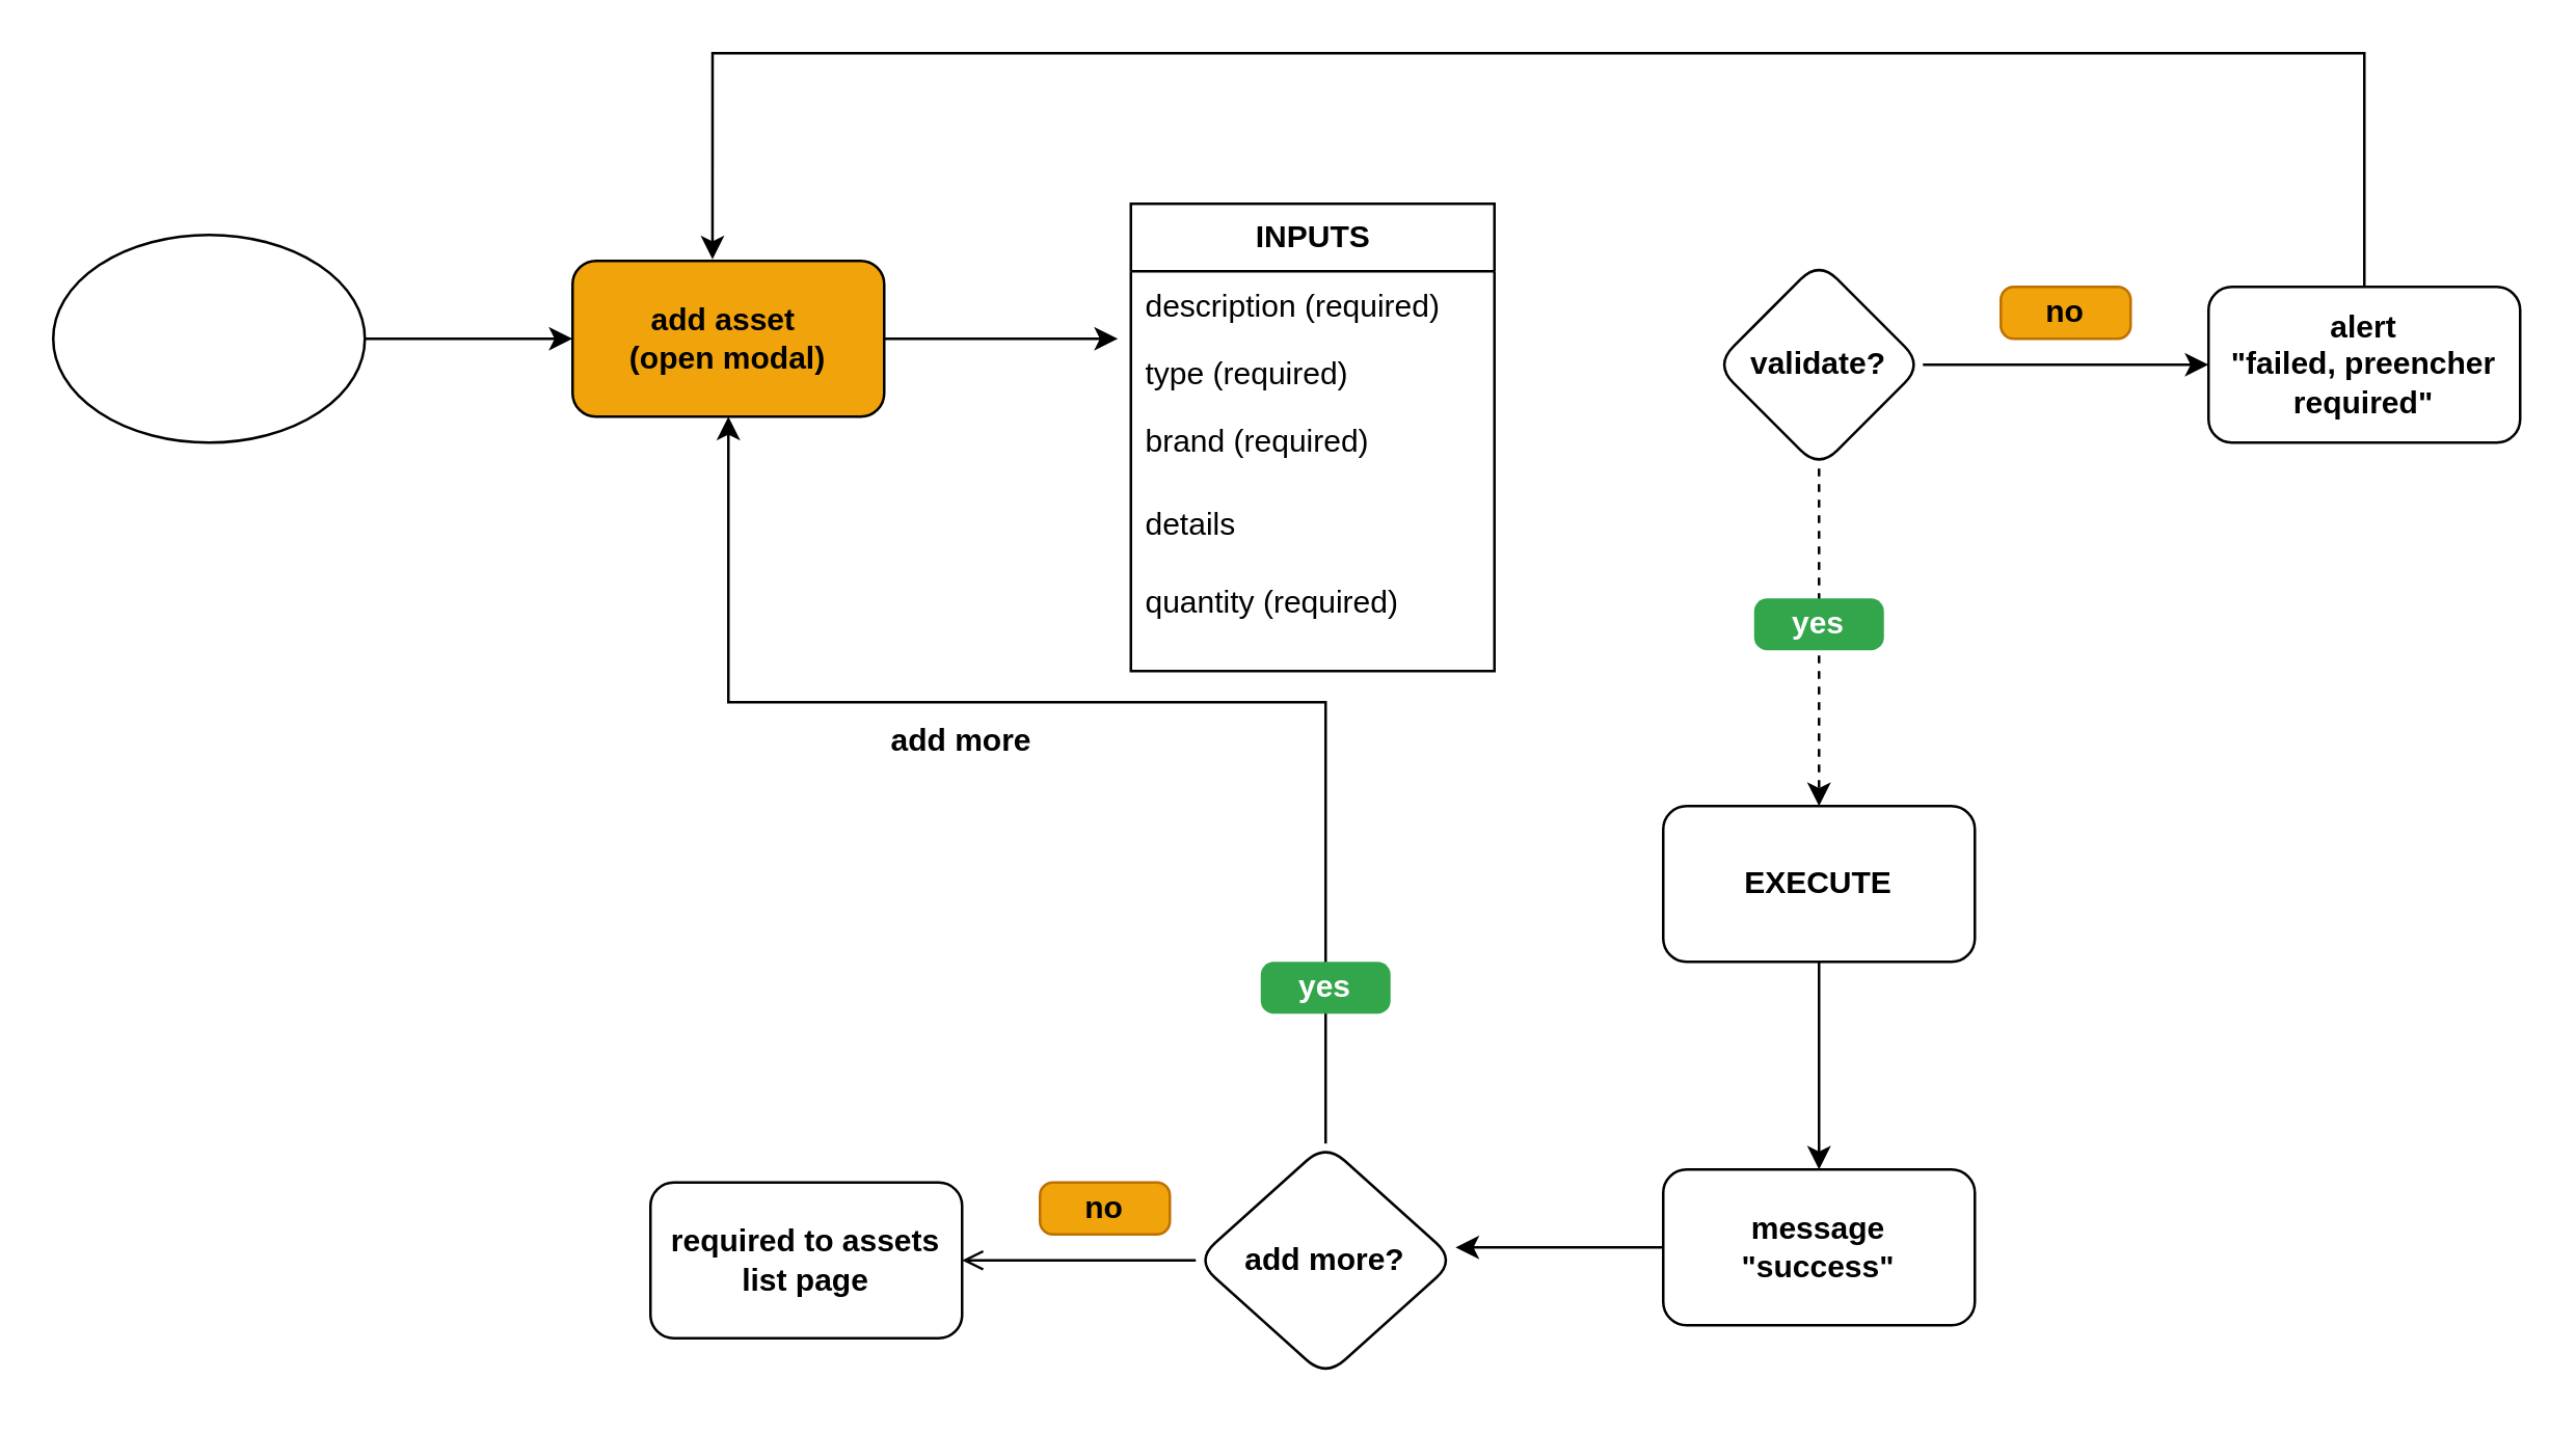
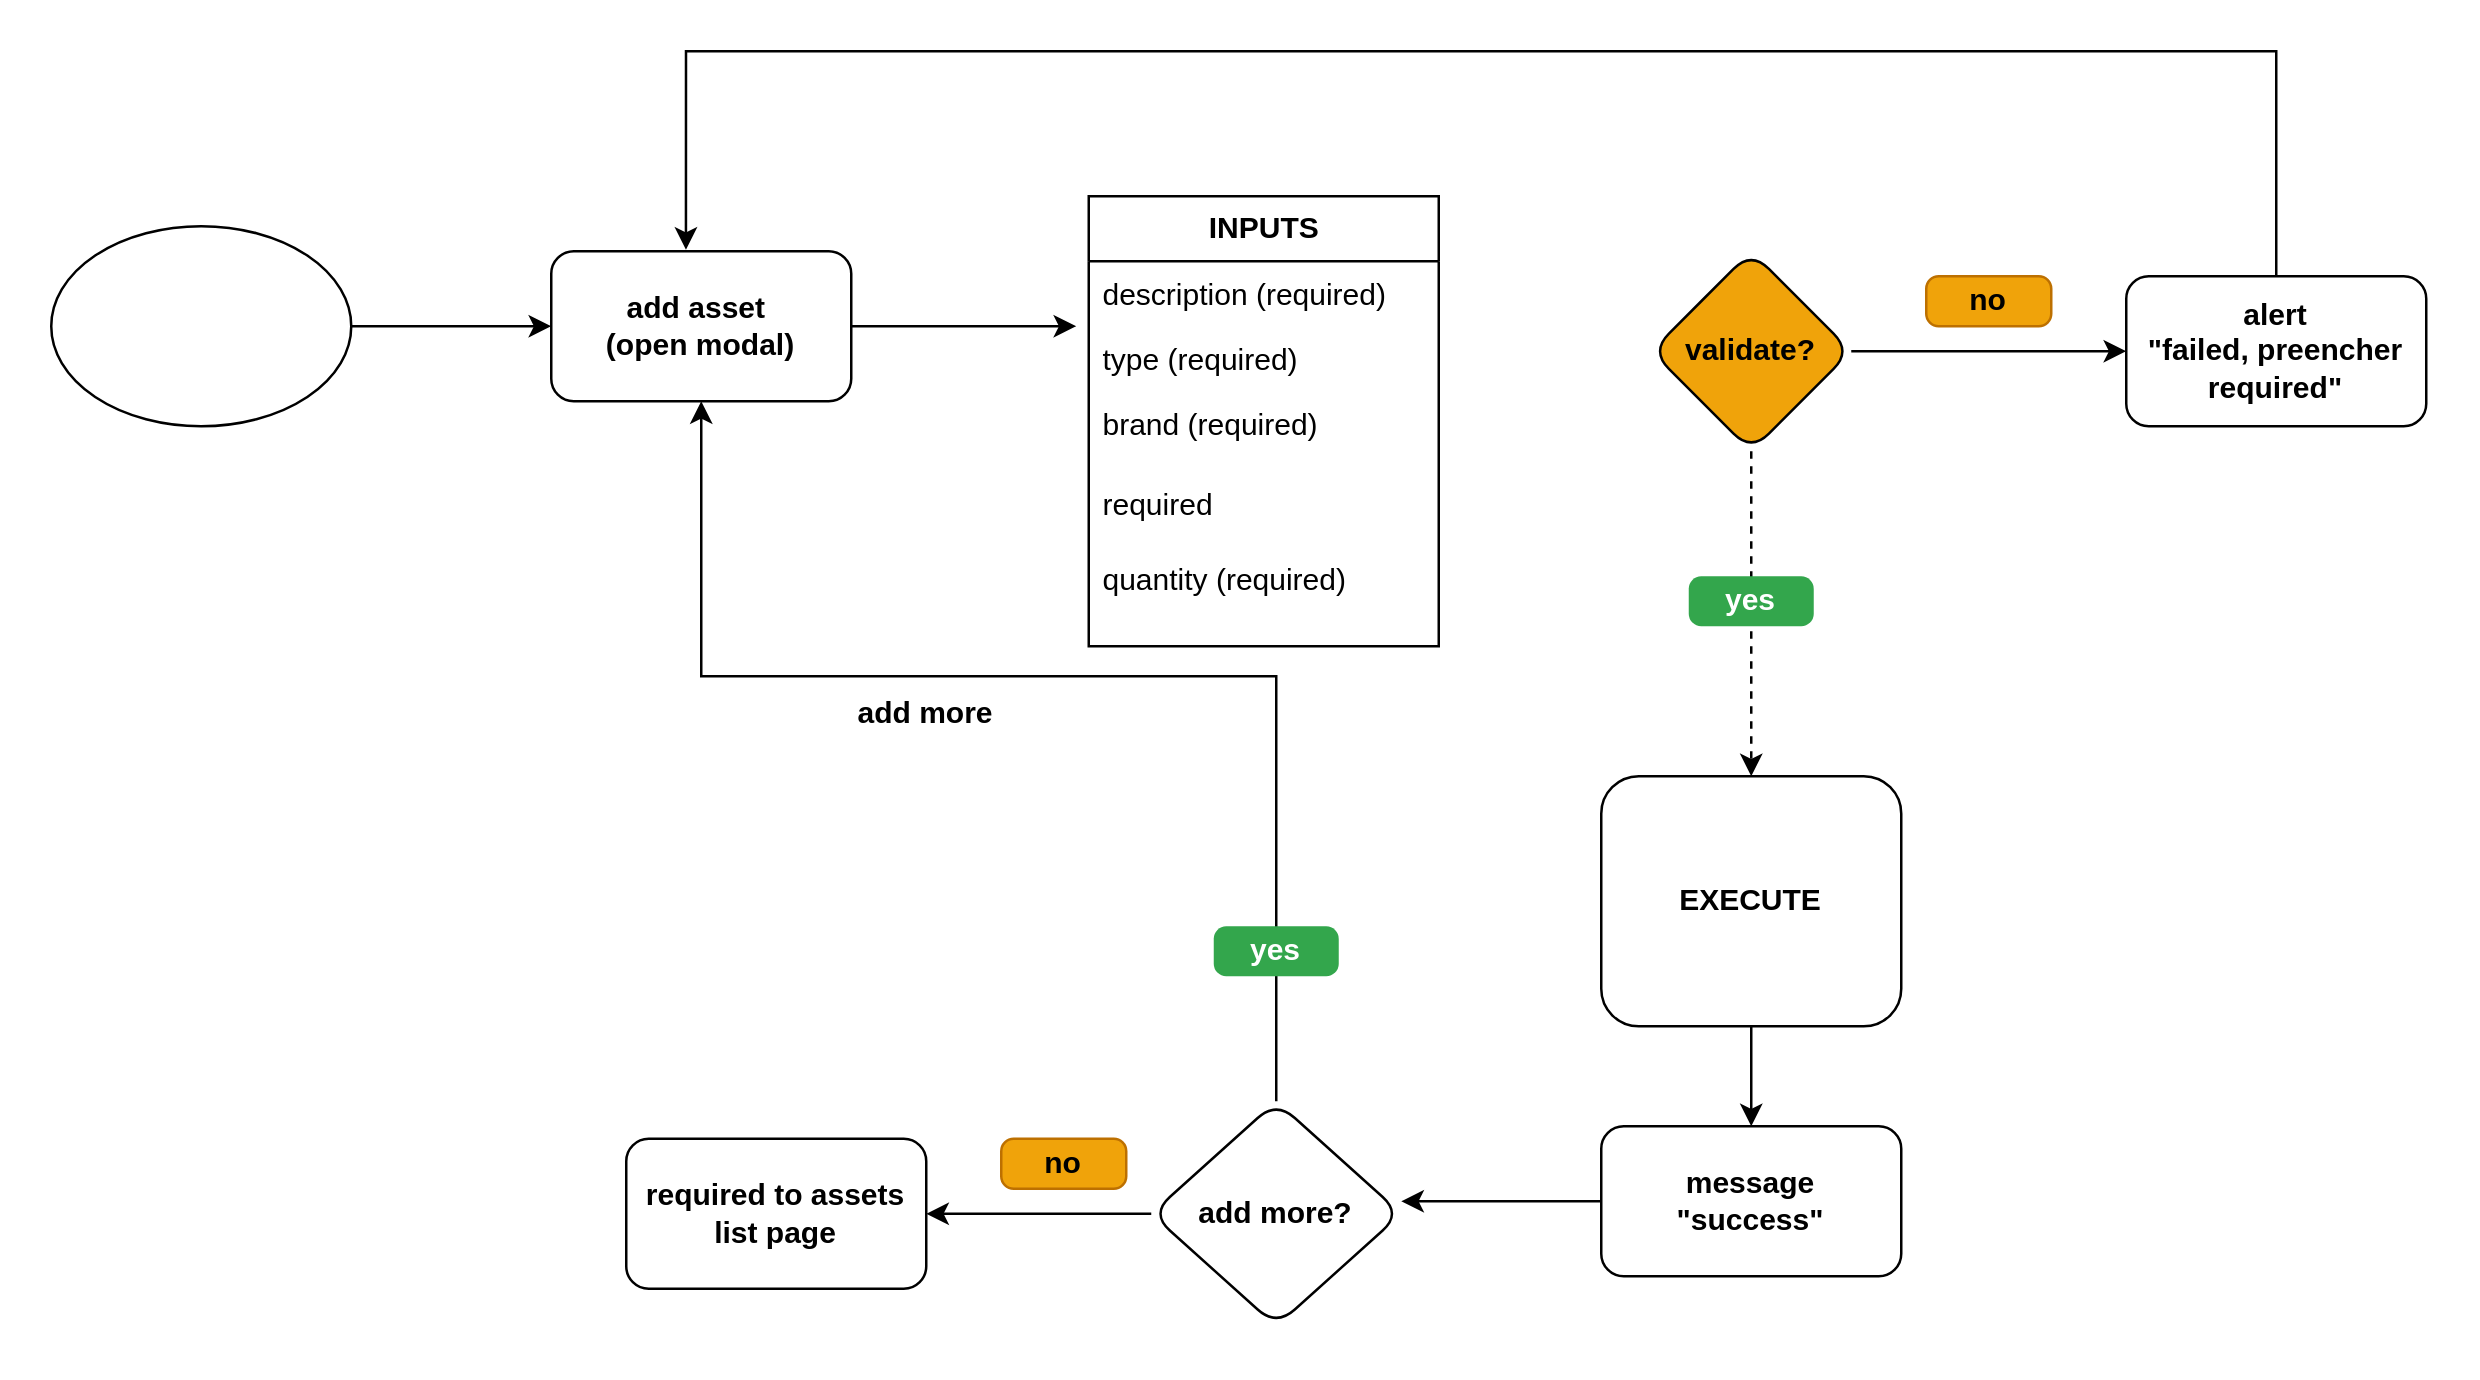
  <mxCell id="0" />
  <mxCell id="1" parent="0" />
  <mxCell id="2" value="" style="edgeStyle=orthogonalEdgeStyle;rounded=0;orthogonalLoop=1;jettySize=auto;html=1;" parent="1" source="3" target="10" edge="1"><mxGeometry relative="1" as="geometry" /></mxCell>
  <mxCell id="3" value="" style="ellipse;whiteSpace=wrap;html=1;" parent="1" vertex="1"><mxGeometry x="20" y="90" width="120" height="80" as="geometry" /></mxCell>
  <mxCell id="4" value="INPUTS" style="swimlane;fontStyle=1;childLayout=stackLayout;horizontal=1;startSize=26;fillColor=none;horizontalStack=0;resizeParent=1;resizeParentMax=0;resizeLast=0;collapsible=1;marginBottom=0;html=1;" parent="1" vertex="1"><mxGeometry x="435" y="78" width="140" height="180" as="geometry" /></mxCell>
  <mxCell id="5" value="description (required)" style="text;strokeColor=none;fillColor=none;align=left;verticalAlign=top;spacingLeft=4;spacingRight=4;overflow=hidden;rotatable=0;points=[[0,0.5],[1,0.5]];portConstraint=eastwest;whiteSpace=wrap;html=1;" parent="4" vertex="1"><mxGeometry y="26" width="140" height="26" as="geometry" /></mxCell>
  <mxCell id="6" value="type (required)" style="text;strokeColor=none;fillColor=none;align=left;verticalAlign=top;spacingLeft=4;spacingRight=4;overflow=hidden;rotatable=0;points=[[0,0.5],[1,0.5]];portConstraint=eastwest;whiteSpace=wrap;html=1;" parent="4" vertex="1"><mxGeometry y="52" width="140" height="26" as="geometry" /></mxCell>
  <mxCell id="7" value="brand (required)" style="text;strokeColor=none;fillColor=none;align=left;verticalAlign=top;spacingLeft=4;spacingRight=4;overflow=hidden;rotatable=0;points=[[0,0.5],[1,0.5]];portConstraint=eastwest;whiteSpace=wrap;html=1;" parent="4" vertex="1"><mxGeometry y="78" width="140" height="32" as="geometry" /></mxCell>
- <mxCell id="8" value="details" style="text;strokeColor=none;fillColor=none;align=left;verticalAlign=top;spacingLeft=4;spacingRight=4;overflow=hidden;rotatable=0;points=[[0,0.5],[1,0.5]];portConstraint=eastwest;whiteSpace=wrap;html=1;" parent="4" vertex="1"><mxGeometry y="110" width="140" height="70" as="geometry" /></mxCell>
+ <mxCell id="8" value="required" style="text;strokeColor=none;fillColor=none;align=left;verticalAlign=top;spacingLeft=4;spacingRight=4;overflow=hidden;rotatable=0;points=[[0,0.5],[1,0.5]];portConstraint=eastwest;whiteSpace=wrap;html=1;" parent="4" vertex="1"><mxGeometry y="110" width="140" height="70" as="geometry" /></mxCell>
  <mxCell id="9" value="" style="edgeStyle=orthogonalEdgeStyle;rounded=0;orthogonalLoop=1;jettySize=auto;html=1;" parent="1" source="10" edge="1"><mxGeometry relative="1" as="geometry"><mxPoint x="430" y="130" as="targetPoint" /></mxGeometry></mxCell>
- <mxCell id="10" value="add asset&amp;nbsp;&lt;br&gt;(open modal)" style="rounded=1;whiteSpace=wrap;html=1;fontStyle=1;fillColor=#f0a30a;" parent="1" vertex="1"><mxGeometry x="220" y="100" width="120" height="60" as="geometry" /></mxCell>
+ <mxCell id="10" value="add asset&amp;nbsp;&lt;br&gt;(open modal)" style="rounded=1;whiteSpace=wrap;html=1;fontStyle=1" parent="1" vertex="1"><mxGeometry x="220" y="100" width="120" height="60" as="geometry" /></mxCell>
  <mxCell id="11" value="" style="edgeStyle=orthogonalEdgeStyle;rounded=0;orthogonalLoop=1;jettySize=auto;html=1;" parent="1" source="13" target="14" edge="1"><mxGeometry relative="1" as="geometry"><mxPoint x="790" y="140" as="sourcePoint" /></mxGeometry></mxCell>
  <mxCell id="12" style="edgeStyle=orthogonalEdgeStyle;rounded=0;orthogonalLoop=1;jettySize=auto;html=1;entryX=0.5;entryY=0;entryDx=0;entryDy=0;dashed=1;" parent="1" source="13" target="18" edge="1"><mxGeometry relative="1" as="geometry"><mxPoint x="700" y="240" as="targetPoint" /></mxGeometry></mxCell>
- <mxCell id="13" value="validate?" style="rhombus;whiteSpace=wrap;html=1;rounded=1;fontStyle=1" parent="1" vertex="1"><mxGeometry x="660" y="100" width="80" height="80" as="geometry" /></mxCell>
+ <mxCell id="13" value="validate?" style="rhombus;whiteSpace=wrap;html=1;rounded=1;fontStyle=1;fillColor=#f0a30a;" parent="1" vertex="1"><mxGeometry x="660" y="100" width="80" height="80" as="geometry" /></mxCell>
  <mxCell id="14" value="alert&lt;br&gt;&quot;failed, preencher required&quot;" style="whiteSpace=wrap;html=1;rounded=1;fontStyle=1" parent="1" vertex="1"><mxGeometry x="850" y="110" width="120" height="60" as="geometry" /></mxCell>
  <mxCell id="15" value="no" style="html=1;shadow=0;dashed=0;shape=mxgraph.bootstrap.rrect;rSize=5;strokeColor=#BD7000;strokeWidth=1;fillColor=#f0a30a;fontColor=#000000;whiteSpace=wrap;align=center;verticalAlign=middle;spacingLeft=0;fontStyle=1;fontSize=12;spacing=5;" parent="1" vertex="1"><mxGeometry x="770" y="110" width="50" height="20" as="geometry" /></mxCell>
  <mxCell id="16" value="yes" style="html=1;shadow=0;dashed=0;shape=mxgraph.bootstrap.rrect;rSize=5;strokeColor=none;strokeWidth=1;fillColor=#33A64C;fontColor=#FFFFFF;whiteSpace=wrap;align=center;verticalAlign=middle;spacingLeft=0;fontStyle=1;fontSize=12;spacing=5;" parent="1" vertex="1"><mxGeometry x="675" y="230" width="50" height="20" as="geometry" /></mxCell>
  <mxCell id="17" value="" style="edgeStyle=orthogonalEdgeStyle;rounded=0;orthogonalLoop=1;jettySize=auto;html=1;" parent="1" source="18" target="21" edge="1"><mxGeometry relative="1" as="geometry" /></mxCell>
- <mxCell id="18" value="EXECUTE" style="whiteSpace=wrap;html=1;rounded=1;fontStyle=1" parent="1" vertex="1"><mxGeometry x="640" y="310" width="120" height="60" as="geometry" /></mxCell>
+ <mxCell id="18" value="EXECUTE" style="whiteSpace=wrap;html=1;rounded=1;fontStyle=1" parent="1" vertex="1"><mxGeometry x="640" y="310" width="120" height="100" as="geometry" /></mxCell>
  <mxCell id="19" style="edgeStyle=orthogonalEdgeStyle;rounded=0;orthogonalLoop=1;jettySize=auto;html=1;entryX=0.449;entryY=-0.01;entryDx=0;entryDy=0;entryPerimeter=0;" parent="1" source="14" target="10" edge="1"><mxGeometry relative="1" as="geometry"><Array as="points"><mxPoint x="910" y="20" /><mxPoint x="274" y="20" /></Array></mxGeometry></mxCell>
  <mxCell id="20" value="" style="edgeStyle=orthogonalEdgeStyle;rounded=0;orthogonalLoop=1;jettySize=auto;html=1;" parent="1" source="21" edge="1"><mxGeometry relative="1" as="geometry"><mxPoint x="560" y="480" as="targetPoint" /></mxGeometry></mxCell>
  <mxCell id="21" value="message&lt;br&gt;&quot;success&quot;" style="whiteSpace=wrap;html=1;rounded=1;fontStyle=1" parent="1" vertex="1"><mxGeometry x="640" y="450" width="120" height="60" as="geometry" /></mxCell>
- <mxCell id="22" value="" style="edgeStyle=orthogonalEdgeStyle;rounded=0;orthogonalLoop=1;jettySize=auto;html=1;endArrow=open;" parent="1" source="24" target="25" edge="1"><mxGeometry relative="1" as="geometry" /></mxCell>
+ <mxCell id="22" value="" style="edgeStyle=orthogonalEdgeStyle;rounded=0;orthogonalLoop=1;jettySize=auto;html=1;" parent="1" source="24" target="25" edge="1"><mxGeometry relative="1" as="geometry" /></mxCell>
  <mxCell id="23" style="edgeStyle=orthogonalEdgeStyle;rounded=0;orthogonalLoop=1;jettySize=auto;html=1;" parent="1" source="24" target="10" edge="1"><mxGeometry relative="1" as="geometry"><Array as="points"><mxPoint x="510" y="270" /><mxPoint x="280" y="270" /></Array></mxGeometry></mxCell>
  <mxCell id="24" value="add more?" style="rhombus;whiteSpace=wrap;html=1;rounded=1;fontStyle=1" parent="1" vertex="1"><mxGeometry x="460" y="440" width="100" height="90" as="geometry" /></mxCell>
  <mxCell id="25" value="required to assets list page" style="whiteSpace=wrap;html=1;rounded=1;fontStyle=1;" parent="1" vertex="1"><mxGeometry x="250" y="455" width="120" height="60" as="geometry" /></mxCell>
  <mxCell id="26" value="yes" style="html=1;shadow=0;dashed=0;shape=mxgraph.bootstrap.rrect;rSize=5;strokeColor=none;strokeWidth=1;fillColor=#33A64C;fontColor=#FFFFFF;whiteSpace=wrap;align=center;verticalAlign=middle;spacingLeft=0;fontStyle=1;fontSize=12;spacing=5;" parent="1" vertex="1"><mxGeometry x="485" y="370" width="50" height="20" as="geometry" /></mxCell>
  <mxCell id="27" value="no" style="html=1;shadow=0;dashed=0;shape=mxgraph.bootstrap.rrect;rSize=5;strokeColor=#BD7000;strokeWidth=1;fillColor=#f0a30a;fontColor=#000000;whiteSpace=wrap;align=center;verticalAlign=middle;spacingLeft=0;fontStyle=1;fontSize=12;spacing=5;" parent="1" vertex="1"><mxGeometry x="400" y="455" width="50" height="20" as="geometry" /></mxCell>
  <mxCell id="28" value="add more" style="text;html=1;align=center;verticalAlign=middle;whiteSpace=wrap;rounded=0;fontStyle=1" parent="1" vertex="1"><mxGeometry x="340" y="270" width="60" height="30" as="geometry" /></mxCell>
  <mxCell id="29" value="quantity (required)" style="text;strokeColor=none;fillColor=none;align=left;verticalAlign=top;spacingLeft=4;spacingRight=4;overflow=hidden;rotatable=0;points=[[0,0.5],[1,0.5]];portConstraint=eastwest;whiteSpace=wrap;html=1;" vertex="1" parent="1"><mxGeometry x="435" y="218" width="140" height="30" as="geometry" /></mxCell>
